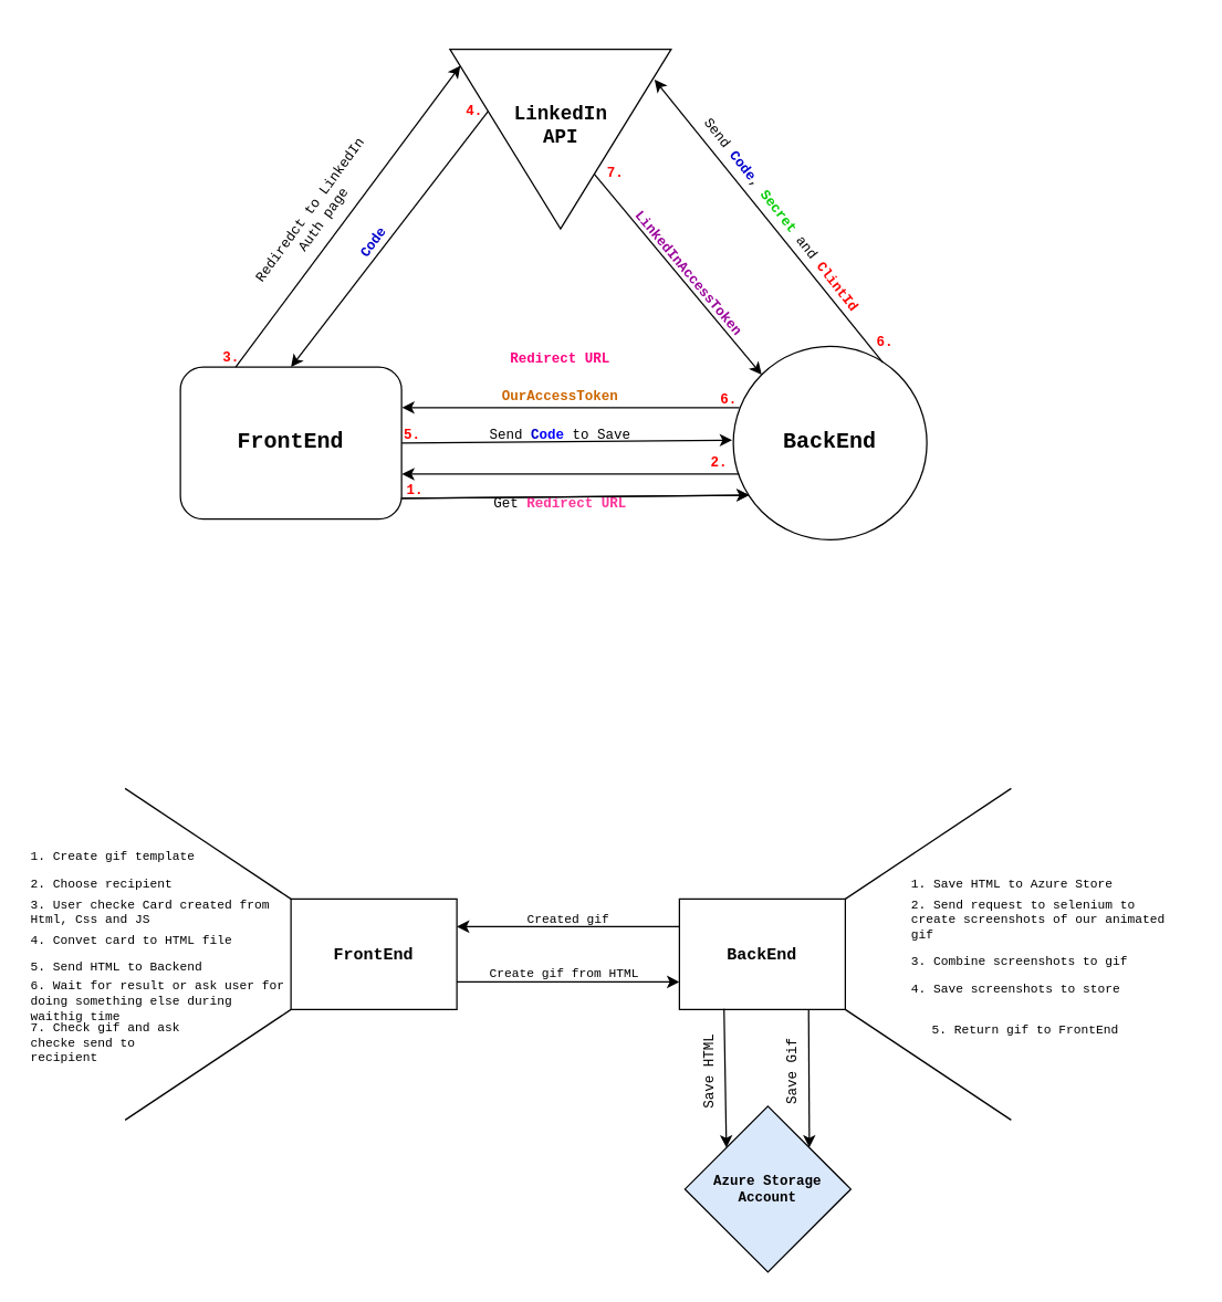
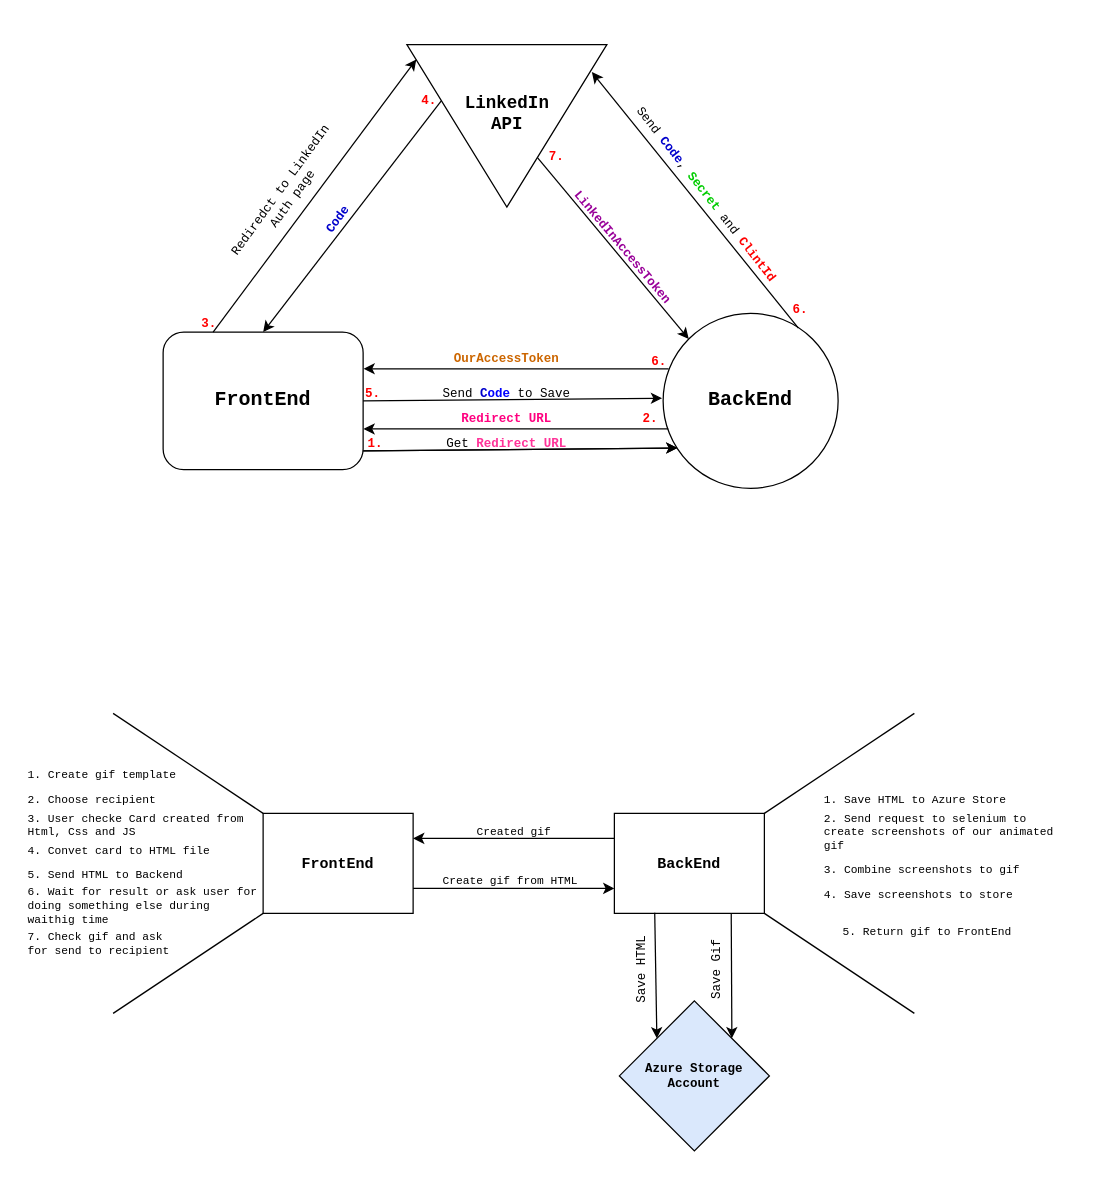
  <mxCell id="0" />
  <mxCell id="1" parent="0" />
  <mxCell id="2" value="FrontEnd" style="rounded=1;whiteSpace=wrap;html=1;fontSize=16;fontStyle=1;fontFamily=Courier New;" parent="1" vertex="1"><mxGeometry x="130" y="265" width="160" height="110" as="geometry" /></mxCell>
  <mxCell id="3" value="BackEnd" style="ellipse;whiteSpace=wrap;html=1;aspect=fixed;fontFamily=Courier New;fontSize=16;fontStyle=1" parent="1" vertex="1"><mxGeometry x="530" y="250" width="140" height="140" as="geometry" /></mxCell>
  <mxCell id="4" value="" style="triangle;whiteSpace=wrap;html=1;fontFamily=Courier New;fontSize=16;rotation=90;" parent="1" vertex="1"><mxGeometry x="340" y="20" width="130" height="160" as="geometry" /></mxCell>
  <mxCell id="5" value="LinkedIn API" style="text;html=1;strokeColor=none;fillColor=none;align=center;verticalAlign=middle;whiteSpace=wrap;rounded=0;fontFamily=Courier New;fontSize=14;fontStyle=1" parent="1" vertex="1"><mxGeometry x="367.5" y="70" width="75" height="40" as="geometry" /></mxCell>
  <mxCell id="6" value="" style="endArrow=classic;html=1;rounded=0;fontFamily=Courier New;fontSize=14;entryX=0.082;entryY=0.769;entryDx=0;entryDy=0;entryPerimeter=0;" parent="1" target="3" edge="1"><mxGeometry width="50" height="50" relative="1" as="geometry"><mxPoint x="290" y="360" as="sourcePoint" /><mxPoint x="540" y="360" as="targetPoint" /></mxGeometry></mxCell>
  <mxCell id="7" value="" style="endArrow=classic;html=1;rounded=0;fontFamily=Courier New;fontSize=12;exitX=0.029;exitY=0.66;exitDx=0;exitDy=0;exitPerimeter=0;entryX=1.002;entryY=0.704;entryDx=0;entryDy=0;entryPerimeter=0;" parent="1" source="3" target="2" edge="1"><mxGeometry width="50" height="50" relative="1" as="geometry"><mxPoint x="390" y="310" as="sourcePoint" /><mxPoint x="440" y="260" as="targetPoint" /></mxGeometry></mxCell>
- <mxCell id="8" value="&lt;font color=&quot;#ff0080&quot;&gt;&lt;b&gt;Redirect URL&lt;/b&gt;&lt;/font&gt;" style="text;html=1;strokeColor=none;fillColor=none;align=center;verticalAlign=middle;whiteSpace=wrap;rounded=0;fontFamily=Courier New;fontSize=10;" parent="1" vertex="1"><mxGeometry x="330" y="249" width="150" height="20" as="geometry" /></mxCell>
+ <mxCell id="8" value="&lt;font color=&quot;#ff0080&quot;&gt;&lt;b&gt;Redirect URL&lt;/b&gt;&lt;/font&gt;" style="text;html=1;strokeColor=none;fillColor=none;align=center;verticalAlign=middle;whiteSpace=wrap;rounded=0;fontFamily=Courier New;fontSize=10;" parent="1" vertex="1"><mxGeometry x="330" y="324" width="150" height="20" as="geometry" /></mxCell>
  <mxCell id="9" value="" style="endArrow=classic;html=1;rounded=0;fontFamily=Courier New;fontSize=10;exitX=0.25;exitY=0;exitDx=0;exitDy=0;entryX=0.091;entryY=0.953;entryDx=0;entryDy=0;entryPerimeter=0;" parent="1" source="2" target="4" edge="1"><mxGeometry width="50" height="50" relative="1" as="geometry"><mxPoint x="180" y="260" as="sourcePoint" /><mxPoint x="240" y="160" as="targetPoint" /></mxGeometry></mxCell>
  <mxCell id="10" value="Rediredct to LinkedIn Auth page" style="text;html=1;strokeColor=none;fillColor=none;align=center;verticalAlign=middle;whiteSpace=wrap;rounded=0;fontFamily=Courier New;fontSize=10;rotation=-54;" parent="1" vertex="1"><mxGeometry x="150" y="140" width="158.28" height="30" as="geometry" /></mxCell>
  <mxCell id="11" value="" style="endArrow=classic;html=1;rounded=0;fontFamily=Courier New;fontSize=10;exitX=0.25;exitY=0;exitDx=0;exitDy=0;entryX=0.5;entryY=0;entryDx=0;entryDy=0;" parent="1" target="2" edge="1"><mxGeometry width="50" height="50" relative="1" as="geometry"><mxPoint x="352.52" y="80" as="sourcePoint" /><mxPoint x="190" y="298.17" as="targetPoint" /></mxGeometry></mxCell>
  <mxCell id="12" value="&lt;font color=&quot;#0000cc&quot;&gt;&lt;b&gt;Code&lt;/b&gt;&lt;/font&gt;" style="text;html=1;strokeColor=none;fillColor=none;align=center;verticalAlign=middle;whiteSpace=wrap;rounded=0;fontFamily=Courier New;fontSize=10;rotation=-54;" parent="1" vertex="1"><mxGeometry x="230" y="170" width="80" height="10" as="geometry" /></mxCell>
- <mxCell id="13" value="Get &lt;font color=&quot;#ff3399&quot;&gt;&lt;b&gt;Redirect URL&lt;/b&gt;&lt;/font&gt;" style="text;html=1;strokeColor=none;fillColor=none;align=center;verticalAlign=middle;whiteSpace=wrap;rounded=0;fontFamily=Courier New;fontSize=10;" parent="1" vertex="1"><mxGeometry x="330" y="354" width="150" height="20" as="geometry" /></mxCell>
+ <mxCell id="13" value="Get &lt;font color=&quot;#ff3399&quot;&gt;&lt;b&gt;Redirect URL&lt;/b&gt;&lt;/font&gt;" style="text;html=1;strokeColor=none;fillColor=none;align=center;verticalAlign=middle;whiteSpace=wrap;rounded=0;fontFamily=Courier New;fontSize=10;" parent="1" vertex="1"><mxGeometry x="330" y="344" width="150" height="20" as="geometry" /></mxCell>
  <mxCell id="14" value="" style="endArrow=classic;html=1;rounded=0;fontFamily=Courier New;fontSize=14;entryX=0.082;entryY=0.769;entryDx=0;entryDy=0;entryPerimeter=0;" parent="1" edge="1"><mxGeometry width="50" height="50" relative="1" as="geometry"><mxPoint x="290" y="360" as="sourcePoint" /><mxPoint x="541.48" y="357.66" as="targetPoint" /></mxGeometry></mxCell>
  <mxCell id="15" value="" style="endArrow=classic;html=1;rounded=0;fontFamily=Courier New;fontSize=12;exitX=0.031;exitY=0.317;exitDx=0;exitDy=0;exitPerimeter=0;entryX=1.002;entryY=0.267;entryDx=0;entryDy=0;entryPerimeter=0;" parent="1" source="3" target="2" edge="1"><mxGeometry width="50" height="50" relative="1" as="geometry"><mxPoint x="532.1" y="294.36" as="sourcePoint" /><mxPoint x="290.96" y="294.66" as="targetPoint" /></mxGeometry></mxCell>
  <mxCell id="16" value="&lt;b style=&quot;&quot;&gt;&lt;font color=&quot;#cc6600&quot;&gt;OurAccessToken&lt;/font&gt;&lt;/b&gt;" style="text;html=1;strokeColor=none;fillColor=none;align=center;verticalAlign=middle;whiteSpace=wrap;rounded=0;fontFamily=Courier New;fontSize=10;" parent="1" vertex="1"><mxGeometry x="330" y="276" width="150" height="20" as="geometry" /></mxCell>
  <mxCell id="17" value="Send &lt;b&gt;&lt;font color=&quot;#0000cc&quot;&gt;C&lt;/font&gt;&lt;font color=&quot;#0000ff&quot;&gt;ode&lt;/font&gt; &lt;/b&gt;to Save" style="text;html=1;strokeColor=none;fillColor=none;align=center;verticalAlign=middle;whiteSpace=wrap;rounded=0;fontFamily=Courier New;fontSize=10;" parent="1" vertex="1"><mxGeometry x="330" y="304" width="150" height="20" as="geometry" /></mxCell>
  <mxCell id="18" value="" style="endArrow=classic;html=1;rounded=0;fontFamily=Courier New;fontSize=14;entryX=-0.006;entryY=0.485;entryDx=0;entryDy=0;entryPerimeter=0;" parent="1" target="3" edge="1"><mxGeometry width="50" height="50" relative="1" as="geometry"><mxPoint x="290" y="320" as="sourcePoint" /><mxPoint x="541.48" y="317.66" as="targetPoint" /></mxGeometry></mxCell>
  <mxCell id="19" value="" style="endArrow=classic;html=1;rounded=0;fontFamily=Courier New;fontSize=10;exitX=0.773;exitY=0.084;exitDx=0;exitDy=0;entryX=0.169;entryY=0.075;entryDx=0;entryDy=0;entryPerimeter=0;exitPerimeter=0;" parent="1" source="3" target="4" edge="1"><mxGeometry width="50" height="50" relative="1" as="geometry"><mxPoint x="520" y="260" as="sourcePoint" /><mxPoint x="570" y="210" as="targetPoint" /></mxGeometry></mxCell>
  <mxCell id="20" value="Send &lt;b&gt;&lt;font color=&quot;#0000cc&quot;&gt;Code&lt;/font&gt;&lt;/b&gt;, &lt;font color=&quot;#00cc00&quot;&gt;&lt;b&gt;Secret&lt;/b&gt;&lt;/font&gt; and &lt;b&gt;&lt;font color=&quot;#ff0000&quot;&gt;ClintId&lt;/font&gt;&lt;/b&gt;" style="text;html=1;strokeColor=none;fillColor=none;align=center;verticalAlign=middle;whiteSpace=wrap;rounded=0;fontFamily=Courier New;fontSize=10;rotation=52;" parent="1" vertex="1"><mxGeometry x="459.76" y="147.84" width="210.24" height="14.31" as="geometry" /></mxCell>
  <mxCell id="21" value="" style="endArrow=classic;html=1;rounded=0;fontFamily=Courier New;fontSize=10;exitX=0.697;exitY=0.346;exitDx=0;exitDy=0;entryX=0;entryY=0;entryDx=0;entryDy=0;exitPerimeter=0;" parent="1" source="4" target="3" edge="1"><mxGeometry width="50" height="50" relative="1" as="geometry"><mxPoint x="430" y="135.69" as="sourcePoint" /><mxPoint x="595.22" y="340.48" as="targetPoint" /></mxGeometry></mxCell>
  <mxCell id="22" value="&lt;b style=&quot;&quot;&gt;&lt;font color=&quot;#990099&quot;&gt;LinkedInAccessToken&lt;/font&gt;&lt;/b&gt;" style="text;html=1;strokeColor=none;fillColor=none;align=center;verticalAlign=middle;whiteSpace=wrap;rounded=0;fontFamily=Courier New;fontSize=10;rotation=50;" parent="1" vertex="1"><mxGeometry x="442.5" y="190" width="110" height="14.31" as="geometry" /></mxCell>
  <mxCell id="23" value="&lt;b&gt;1.&lt;/b&gt;" style="text;html=1;strokeColor=none;fillColor=none;align=center;verticalAlign=middle;whiteSpace=wrap;rounded=0;fontFamily=Courier New;fontSize=10;fontColor=#FF0000;" parent="1" vertex="1"><mxGeometry x="290" y="348.5" width="20" height="11" as="geometry" /></mxCell>
  <mxCell id="24" value="&lt;b&gt;2.&lt;/b&gt;" style="text;html=1;strokeColor=none;fillColor=none;align=center;verticalAlign=middle;whiteSpace=wrap;rounded=0;fontFamily=Courier New;fontSize=10;fontColor=#FF0000;" parent="1" vertex="1"><mxGeometry x="510" y="328.5" width="20" height="11" as="geometry" /></mxCell>
  <mxCell id="25" value="&lt;b&gt;3.&lt;/b&gt;" style="text;html=1;strokeColor=none;fillColor=none;align=center;verticalAlign=middle;whiteSpace=wrap;rounded=0;fontFamily=Courier New;fontSize=10;fontColor=#FF0000;" parent="1" vertex="1"><mxGeometry x="157" y="252" width="20" height="11" as="geometry" /></mxCell>
  <mxCell id="26" value="&lt;b&gt;4.&lt;/b&gt;" style="text;html=1;strokeColor=none;fillColor=none;align=center;verticalAlign=middle;whiteSpace=wrap;rounded=0;fontFamily=Courier New;fontSize=10;fontColor=#FF0000;rotation=0;" parent="1" vertex="1"><mxGeometry x="333" y="74" width="20" height="11" as="geometry" /></mxCell>
  <mxCell id="27" value="&lt;b&gt;5.&lt;/b&gt;" style="text;html=1;strokeColor=none;fillColor=none;align=center;verticalAlign=middle;whiteSpace=wrap;rounded=0;fontFamily=Courier New;fontSize=10;fontColor=#FF0000;" parent="1" vertex="1"><mxGeometry x="288.28" y="308.5" width="20" height="11" as="geometry" /></mxCell>
  <mxCell id="28" value="&lt;b&gt;6.&lt;/b&gt;" style="text;html=1;strokeColor=none;fillColor=none;align=center;verticalAlign=middle;whiteSpace=wrap;rounded=0;fontFamily=Courier New;fontSize=10;fontColor=#FF0000;" parent="1" vertex="1"><mxGeometry x="517" y="283" width="20" height="11" as="geometry" /></mxCell>
  <mxCell id="29" value="&lt;b&gt;6.&lt;/b&gt;" style="text;html=1;strokeColor=none;fillColor=none;align=center;verticalAlign=middle;whiteSpace=wrap;rounded=0;fontFamily=Courier New;fontSize=10;fontColor=#FF0000;" parent="1" vertex="1"><mxGeometry x="630" y="242" width="20" height="10" as="geometry" /></mxCell>
  <mxCell id="30" value="&lt;b&gt;7.&lt;/b&gt;" style="text;html=1;strokeColor=none;fillColor=none;align=center;verticalAlign=middle;whiteSpace=wrap;rounded=0;fontFamily=Courier New;fontSize=10;fontColor=#FF0000;" parent="1" vertex="1"><mxGeometry x="435" y="120" width="20" height="10" as="geometry" /></mxCell>
  <mxCell id="31" value="&lt;b&gt;&lt;font face=&quot;Courier New&quot;&gt;FrontEnd&lt;/font&gt;&lt;/b&gt;" style="rounded=0;whiteSpace=wrap;html=1;" vertex="1" parent="1"><mxGeometry x="210" y="650" width="120" height="80" as="geometry" /></mxCell>
  <mxCell id="32" value="&lt;font face=&quot;Courier New&quot;&gt;&lt;b&gt;BackEnd&lt;/b&gt;&lt;/font&gt;" style="rounded=0;whiteSpace=wrap;html=1;" vertex="1" parent="1"><mxGeometry x="491" y="650" width="120" height="80" as="geometry" /></mxCell>
  <mxCell id="33" value="" style="endArrow=classic;html=1;rounded=0;fontFamily=Courier New;exitX=1;exitY=0.75;exitDx=0;exitDy=0;entryX=0;entryY=0.75;entryDx=0;entryDy=0;" edge="1" parent="1" source="31" target="32"><mxGeometry width="50" height="50" relative="1" as="geometry"><mxPoint x="360" y="730" as="sourcePoint" /><mxPoint x="410" y="680" as="targetPoint" /></mxGeometry></mxCell>
  <mxCell id="34" value="" style="endArrow=classic;html=1;rounded=0;fontFamily=Courier New;exitX=0;exitY=0.25;exitDx=0;exitDy=0;entryX=1;entryY=0.25;entryDx=0;entryDy=0;" edge="1" parent="1" source="32" target="31"><mxGeometry width="50" height="50" relative="1" as="geometry"><mxPoint x="340" y="760" as="sourcePoint" /><mxPoint x="500" y="760" as="targetPoint" /></mxGeometry></mxCell>
  <mxCell id="35" value="Create gif from HTML" style="text;html=1;strokeColor=none;fillColor=none;align=center;verticalAlign=middle;whiteSpace=wrap;rounded=0;fontFamily=Courier New;fontSize=9;" vertex="1" parent="1"><mxGeometry x="333" y="700" width="150" height="10" as="geometry" /></mxCell>
  <mxCell id="36" value="Created gif" style="text;html=1;strokeColor=none;fillColor=none;align=center;verticalAlign=middle;whiteSpace=wrap;rounded=0;fontFamily=Courier New;fontSize=9;" vertex="1" parent="1"><mxGeometry x="336" y="661" width="150" height="10" as="geometry" /></mxCell>
  <mxCell id="37" value="" style="endArrow=none;html=1;rounded=0;fontFamily=Courier New;fontSize=9;exitX=0;exitY=0;exitDx=0;exitDy=0;" edge="1" parent="1" source="31"><mxGeometry width="50" height="50" relative="1" as="geometry"><mxPoint x="130" y="590" as="sourcePoint" /><mxPoint x="90" y="570" as="targetPoint" /></mxGeometry></mxCell>
  <mxCell id="38" value="" style="endArrow=none;html=1;rounded=0;fontFamily=Courier New;fontSize=9;exitX=0;exitY=1;exitDx=0;exitDy=0;" edge="1" parent="1" source="31"><mxGeometry width="50" height="50" relative="1" as="geometry"><mxPoint x="220" y="660" as="sourcePoint" /><mxPoint x="90" y="810" as="targetPoint" /></mxGeometry></mxCell>
  <mxCell id="39" value="1. Create gif template" style="text;html=1;strokeColor=none;fillColor=none;align=left;verticalAlign=middle;whiteSpace=wrap;rounded=0;fontFamily=Courier New;fontSize=9;" vertex="1" parent="1"><mxGeometry x="20" y="610" width="140" height="20" as="geometry" /></mxCell>
  <mxCell id="40" value="2. Choose recipient&lt;span style=&quot;color: rgba(0, 0, 0, 0); font-family: monospace; font-size: 0px;&quot;&gt;%3CmxGraphModel%3E%3Croot%3E%3CmxCell%20id%3D%220%22%2F%3E%3CmxCell%20id%3D%221%22%20parent%3D%220%22%2F%3E%3CmxCell%20id%3D%222%22%20value%3D%221.%20Create%20gif%20template%22%20style%3D%22text%3Bhtml%3D1%3BstrokeColor%3Dnone%3BfillColor%3Dnone%3Balign%3Dcenter%3BverticalAlign%3Dmiddle%3BwhiteSpace%3Dwrap%3Brounded%3D0%3BfontFamily%3DCourier%20New%3BfontSize%3D9%3B%22%20vertex%3D%221%22%20parent%3D%221%22%3E%3CmxGeometry%20y%3D%22760%22%20width%3D%22140%22%20height%3D%2220%22%20as%3D%22geometry%22%2F%3E%3C%2FmxCell%3E%3C%2Froot%3E%3C%2FmxGraphModel%3E&lt;/span&gt;" style="text;html=1;strokeColor=none;fillColor=none;align=left;verticalAlign=middle;whiteSpace=wrap;rounded=0;fontFamily=Courier New;fontSize=9;" vertex="1" parent="1"><mxGeometry x="20" y="630" width="140" height="20" as="geometry" /></mxCell>
  <mxCell id="41" value="3. User checke Card created from Html, Css and JS" style="text;html=1;strokeColor=none;fillColor=none;align=left;verticalAlign=middle;whiteSpace=wrap;rounded=0;fontFamily=Courier New;fontSize=9;" vertex="1" parent="1"><mxGeometry x="20" y="650" width="190" height="20" as="geometry" /></mxCell>
  <mxCell id="42" value="4. Convet card to HTML file" style="text;html=1;strokeColor=none;fillColor=none;align=left;verticalAlign=middle;whiteSpace=wrap;rounded=0;fontFamily=Courier New;fontSize=9;" vertex="1" parent="1"><mxGeometry x="20" y="671" width="190" height="20" as="geometry" /></mxCell>
  <mxCell id="43" value="5. Send HTML to Backend&amp;nbsp;" style="text;html=1;strokeColor=none;fillColor=none;align=left;verticalAlign=middle;whiteSpace=wrap;rounded=0;fontFamily=Courier New;fontSize=9;" vertex="1" parent="1"><mxGeometry x="20" y="690" width="190" height="20" as="geometry" /></mxCell>
  <mxCell id="44" value="6. Wait for result or ask user for doing something else during waithig time" style="text;html=1;strokeColor=none;fillColor=none;align=left;verticalAlign=middle;whiteSpace=wrap;rounded=0;fontFamily=Courier New;fontSize=9;" vertex="1" parent="1"><mxGeometry x="20" y="710" width="190" height="30" as="geometry" /></mxCell>
- <mxCell id="45" value="7. Check gif and ask checke send to recipient" style="text;html=1;strokeColor=none;fillColor=none;align=left;verticalAlign=middle;whiteSpace=wrap;rounded=0;fontFamily=Courier New;fontSize=9;" vertex="1" parent="1"><mxGeometry x="20" y="740" width="120" height="30" as="geometry" /></mxCell>
+ <mxCell id="45" value="7. Check gif and ask for send to recipient" style="text;html=1;strokeColor=none;fillColor=none;align=left;verticalAlign=middle;whiteSpace=wrap;rounded=0;fontFamily=Courier New;fontSize=9;" vertex="1" parent="1"><mxGeometry x="20" y="740" width="120" height="30" as="geometry" /></mxCell>
  <mxCell id="46" value="" style="endArrow=none;html=1;rounded=0;fontFamily=Courier New;fontSize=9;" edge="1" parent="1"><mxGeometry width="50" height="50" relative="1" as="geometry"><mxPoint x="731" y="570" as="sourcePoint" /><mxPoint x="611" y="650" as="targetPoint" /></mxGeometry></mxCell>
  <mxCell id="47" value="" style="endArrow=none;html=1;rounded=0;fontFamily=Courier New;fontSize=9;" edge="1" parent="1"><mxGeometry width="50" height="50" relative="1" as="geometry"><mxPoint x="731" y="810" as="sourcePoint" /><mxPoint x="611" y="730" as="targetPoint" /></mxGeometry></mxCell>
  <mxCell id="48" value="1. Save HTML to Azure Store" style="text;html=1;strokeColor=none;fillColor=none;align=left;verticalAlign=middle;whiteSpace=wrap;rounded=0;fontFamily=Courier New;fontSize=9;" vertex="1" parent="1"><mxGeometry x="657" y="630" width="170" height="20" as="geometry" /></mxCell>
  <mxCell id="49" value="2. Send request to selenium to create screenshots of our animated gif&lt;span style=&quot;color: rgba(0, 0, 0, 0); font-family: monospace; font-size: 0px;&quot;&gt;%3CmxGraphModel%3E%3Croot%3E%3CmxCell%20id%3D%220%22%2F%3E%3CmxCell%20id%3D%221%22%20parent%3D%220%22%2F%3E%3CmxCell%20id%3D%222%22%20value%3D%221.%20Create%20gif%20template%22%20style%3D%22text%3Bhtml%3D1%3BstrokeColor%3Dnone%3BfillColor%3Dnone%3Balign%3Dcenter%3BverticalAlign%3Dmiddle%3BwhiteSpace%3Dwrap%3Brounded%3D0%3BfontFamily%3DCourier%20New%3BfontSize%3D9%3B%22%20vertex%3D%221%22%20parent%3D%221%22%3E%3CmxGeometry%20y%3D%22760%22%20width%3D%22140%22%20height%3D%2220%22%20as%3D%22geometry%22%2F%3E%3C%2FmxCell%3E%3C%2Froot%3E%3C%2FmxGraphModel%3E&lt;/span&gt;" style="text;html=1;strokeColor=none;fillColor=none;align=left;verticalAlign=middle;whiteSpace=wrap;rounded=0;fontFamily=Courier New;fontSize=9;" vertex="1" parent="1"><mxGeometry x="657" y="646" width="200" height="40" as="geometry" /></mxCell>
  <mxCell id="50" value="3. Combine screenshots to gif" style="text;html=1;strokeColor=none;fillColor=none;align=left;verticalAlign=middle;whiteSpace=wrap;rounded=0;fontFamily=Courier New;fontSize=9;" vertex="1" parent="1"><mxGeometry x="657" y="686" width="190" height="20" as="geometry" /></mxCell>
  <mxCell id="51" value="4. Save screenshots to store" style="text;html=1;strokeColor=none;fillColor=none;align=left;verticalAlign=middle;whiteSpace=wrap;rounded=0;fontFamily=Courier New;fontSize=9;" vertex="1" parent="1"><mxGeometry x="657" y="706" width="190" height="20" as="geometry" /></mxCell>
  <mxCell id="52" value="5. Return gif to FrontEnd" style="text;html=1;strokeColor=none;fillColor=none;align=left;verticalAlign=middle;whiteSpace=wrap;rounded=0;fontFamily=Courier New;fontSize=9;" vertex="1" parent="1"><mxGeometry x="672" y="736" width="190" height="20" as="geometry" /></mxCell>
  <mxCell id="53" value="&lt;b&gt;&lt;font style=&quot;font-size: 10px;&quot;&gt;Azure Storage Account&lt;/font&gt;&lt;/b&gt;" style="rhombus;whiteSpace=wrap;html=1;fontFamily=Courier New;fontSize=9;fillColor=#dae8fc;" vertex="1" parent="1"><mxGeometry x="495" y="800" width="120" height="120" as="geometry" /></mxCell>
  <mxCell id="54" value="" style="endArrow=classic;html=1;rounded=0;fontFamily=Courier New;fontSize=10;exitX=0.269;exitY=0.994;exitDx=0;exitDy=0;entryX=0;entryY=0;entryDx=0;entryDy=0;exitPerimeter=0;" edge="1" parent="1" source="32" target="53"><mxGeometry width="50" height="50" relative="1" as="geometry"><mxPoint x="410" y="820" as="sourcePoint" /><mxPoint x="460" y="770" as="targetPoint" /></mxGeometry></mxCell>
  <mxCell id="55" value="" style="endArrow=classic;html=1;rounded=0;fontFamily=Courier New;fontSize=10;exitX=0.779;exitY=1.001;exitDx=0;exitDy=0;entryX=1;entryY=0;entryDx=0;entryDy=0;exitPerimeter=0;" edge="1" parent="1" source="32" target="53"><mxGeometry width="50" height="50" relative="1" as="geometry"><mxPoint x="580" y="730" as="sourcePoint" /><mxPoint x="581.5" y="827.5" as="targetPoint" /></mxGeometry></mxCell>
  <mxCell id="56" value="Save HTML" style="text;html=1;strokeColor=none;fillColor=none;align=center;verticalAlign=middle;whiteSpace=wrap;rounded=0;fontFamily=Courier New;fontSize=10;rotation=-90;" vertex="1" parent="1"><mxGeometry x="483" y="760" width="60" height="30" as="geometry" /></mxCell>
  <mxCell id="57" value="Save Gif" style="text;html=1;strokeColor=none;fillColor=none;align=center;verticalAlign=middle;whiteSpace=wrap;rounded=0;fontFamily=Courier New;fontSize=10;rotation=-90;" vertex="1" parent="1"><mxGeometry x="543" y="760" width="60" height="30" as="geometry" /></mxCell>
